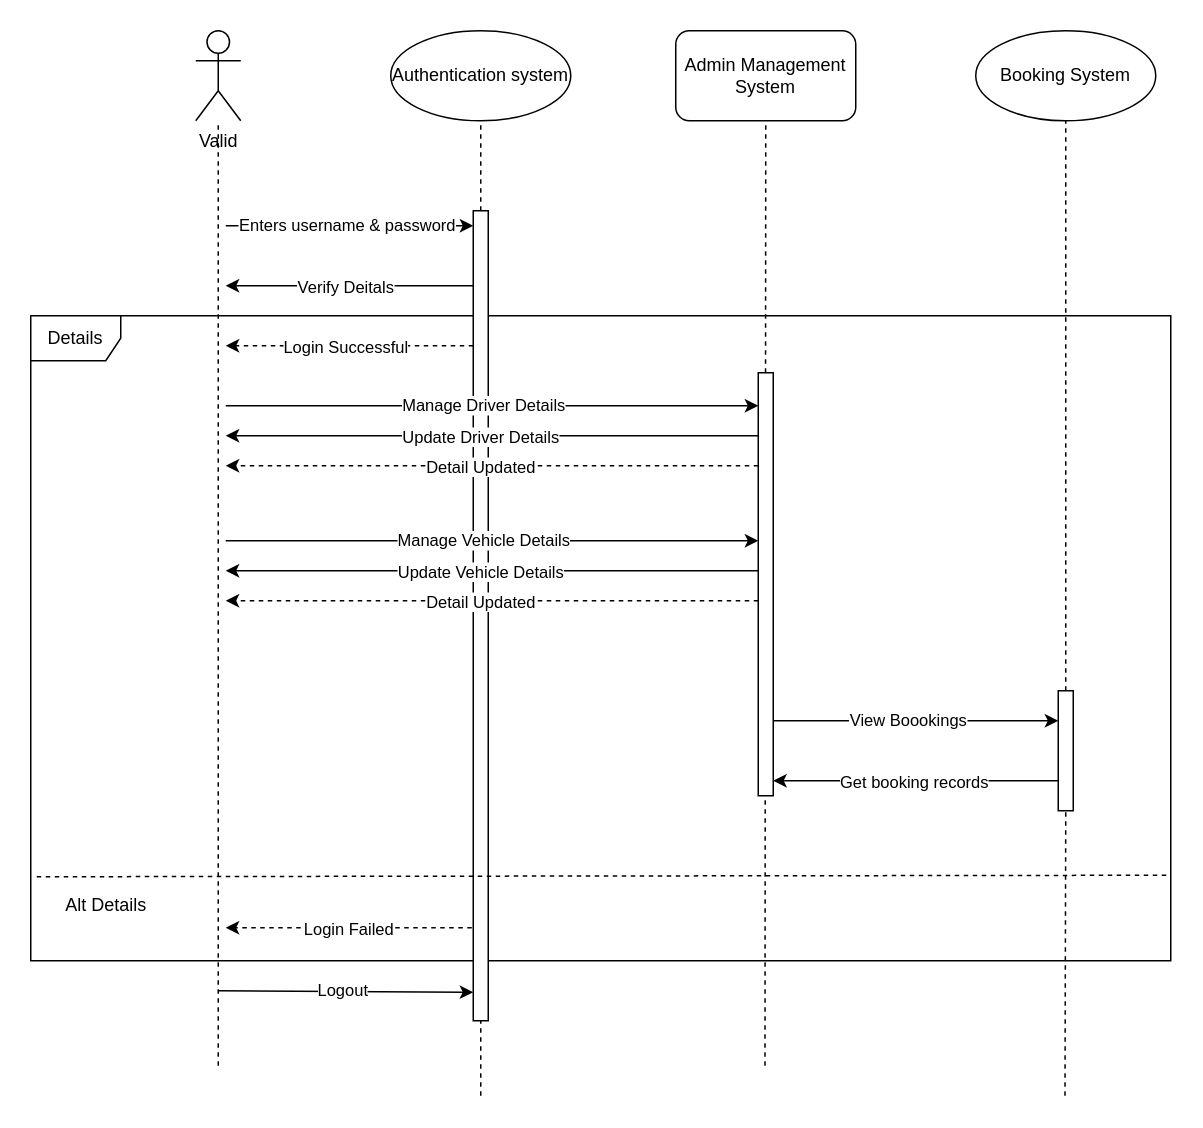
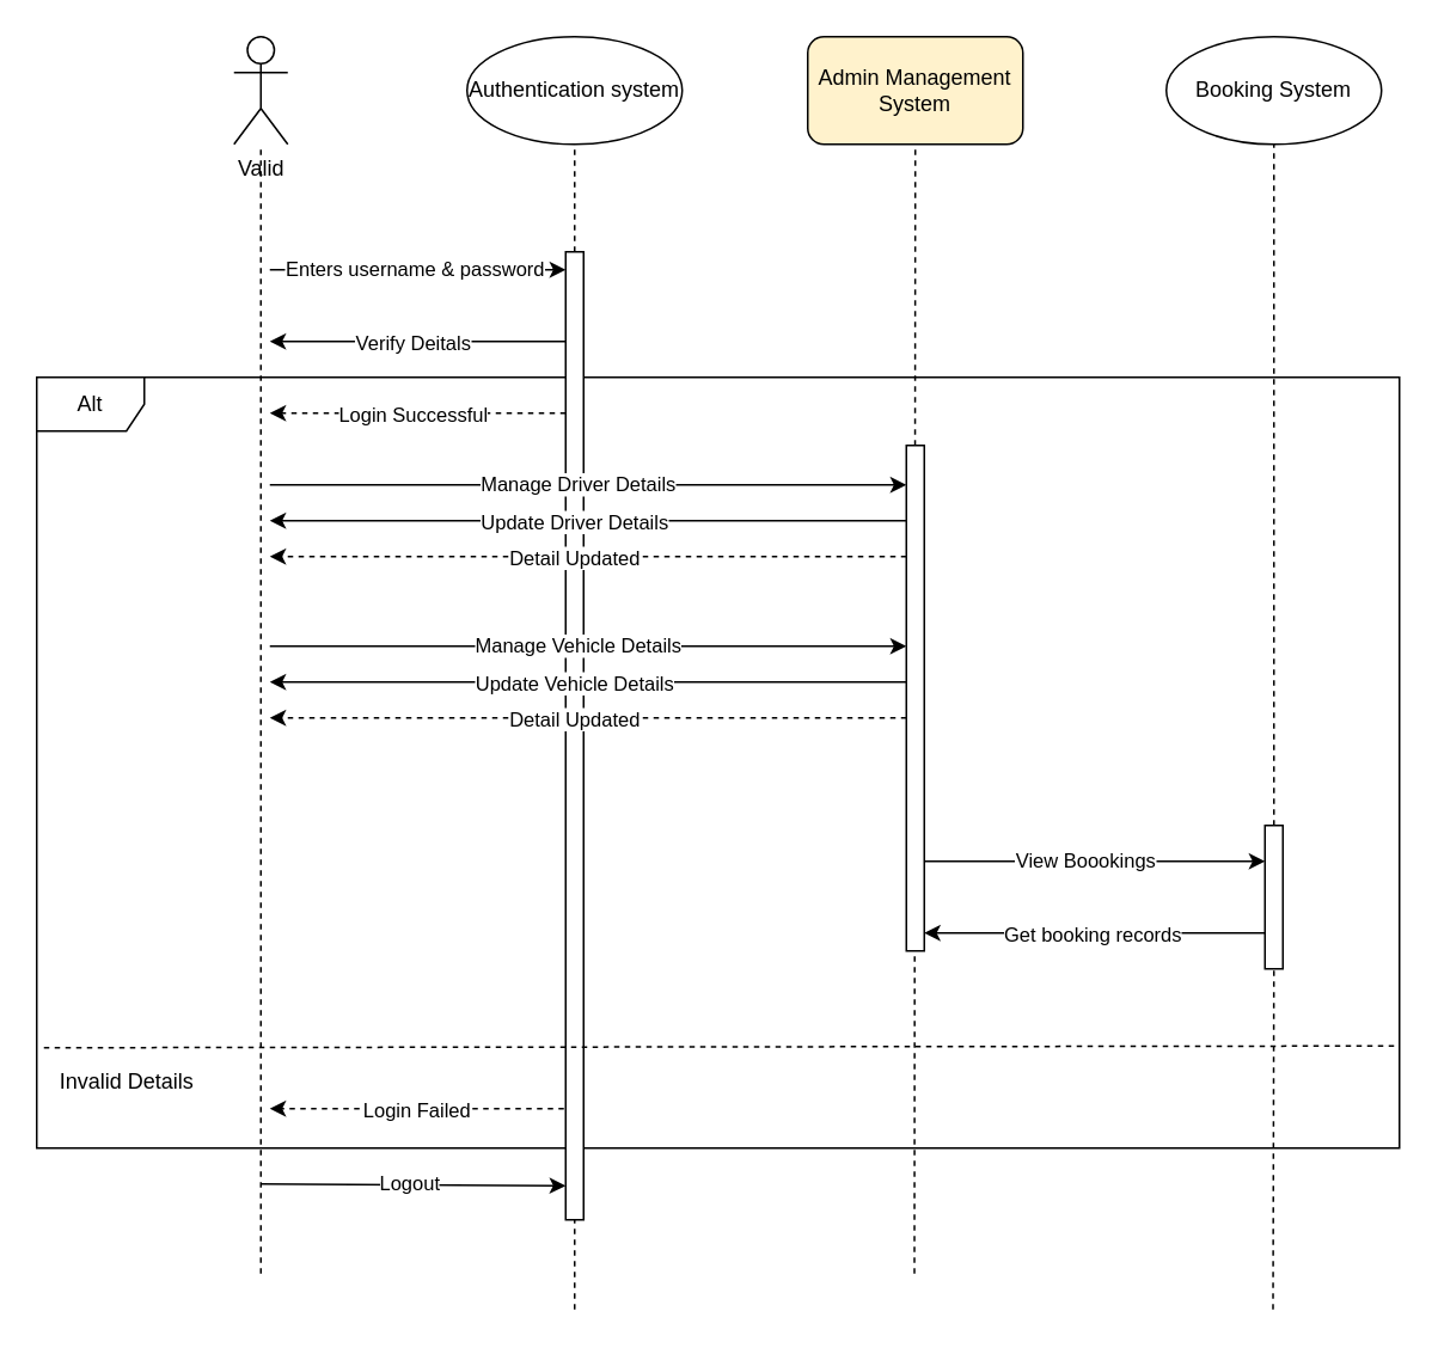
  <mxCell id="0" />
  <mxCell id="1" parent="0" />
  <mxCell id="2" value="Authentication system" style="ellipse;whiteSpace=wrap;html=1;" vertex="1" parent="1"><mxGeometry x="260" y="20" width="120" height="60" as="geometry" /></mxCell>
- <mxCell id="3" value="Admin Management System" style="rounded=1;whiteSpace=wrap;html=1;" vertex="1" parent="1"><mxGeometry x="450" y="20" width="120" height="60" as="geometry" /></mxCell>
+ <mxCell id="3" value="Admin Management System" style="rounded=1;whiteSpace=wrap;html=1;fillColor=#fff2cc;" vertex="1" parent="1"><mxGeometry x="450" y="20" width="120" height="60" as="geometry" /></mxCell>
  <mxCell id="4" value="Booking System" style="ellipse;whiteSpace=wrap;html=1;" vertex="1" parent="1"><mxGeometry x="650" y="20" width="120" height="60" as="geometry" /></mxCell>
  <mxCell id="5" value="&lt;span style=&quot;background-color: light-dark(#ffffff, var(--ge-dark-color, #121212));&quot;&gt;Valid&lt;/span&gt;" style="shape=umlActor;verticalLabelPosition=bottom;verticalAlign=top;html=1;outlineConnect=0;" vertex="1" parent="1"><mxGeometry x="130" y="20" width="30" height="60" as="geometry" /></mxCell>
  <mxCell id="6" value="" style="endArrow=none;dashed=1;html=1;rounded=0;" edge="1" parent="1" target="5"><mxGeometry width="50" height="50" relative="1" as="geometry"><mxPoint x="145" y="710" as="sourcePoint" /><mxPoint x="144.5" y="60" as="targetPoint" /></mxGeometry></mxCell>
  <mxCell id="7" value="" style="endArrow=none;dashed=1;html=1;rounded=0;entryX=0.5;entryY=1;entryDx=0;entryDy=0;" edge="1" parent="1" source="25" target="2"><mxGeometry width="50" height="50" relative="1" as="geometry"><mxPoint x="320" y="700" as="sourcePoint" /><mxPoint x="320" y="120" as="targetPoint" /></mxGeometry></mxCell>
  <mxCell id="8" value="" style="endArrow=none;dashed=1;html=1;rounded=0;entryX=0.5;entryY=1;entryDx=0;entryDy=0;" edge="1" parent="1" target="3"><mxGeometry width="50" height="50" relative="1" as="geometry"><mxPoint x="509.5" y="710" as="sourcePoint" /><mxPoint x="509.5" y="90" as="targetPoint" /></mxGeometry></mxCell>
  <mxCell id="9" value="" style="endArrow=none;dashed=1;html=1;rounded=0;entryX=0.5;entryY=1;entryDx=0;entryDy=0;" edge="1" parent="1" source="33" target="4"><mxGeometry width="50" height="50" relative="1" as="geometry"><mxPoint x="709.5" y="730" as="sourcePoint" /><mxPoint x="710" y="100" as="targetPoint" /></mxGeometry></mxCell>
  <mxCell id="10" value="" style="endArrow=classic;html=1;rounded=0;" edge="1" parent="1" target="25"><mxGeometry width="50" height="50" relative="1" as="geometry"><mxPoint x="150" y="150" as="sourcePoint" /><mxPoint x="310" y="150" as="targetPoint" /></mxGeometry></mxCell>
  <mxCell id="11" value="Enters username &amp;amp; password" style="edgeLabel;html=1;align=center;verticalAlign=middle;resizable=0;points=[];" vertex="1" connectable="0" parent="10"><mxGeometry x="-0.035" y="1" relative="1" as="geometry"><mxPoint as="offset" /></mxGeometry></mxCell>
  <mxCell id="12" value="" style="endArrow=classic;html=1;rounded=0;" edge="1" parent="1" source="25"><mxGeometry width="50" height="50" relative="1" as="geometry"><mxPoint x="320" y="190" as="sourcePoint" /><mxPoint x="150" y="190" as="targetPoint" /></mxGeometry></mxCell>
  <mxCell id="13" value="Verify Deitals" style="edgeLabel;html=1;align=center;verticalAlign=middle;resizable=0;points=[];" vertex="1" connectable="0" parent="12"><mxGeometry x="0.047" relative="1" as="geometry"><mxPoint as="offset" /></mxGeometry></mxCell>
- <mxCell id="14" value="Details" style="shape=umlFrame;whiteSpace=wrap;html=1;pointerEvents=0;" vertex="1" parent="1"><mxGeometry x="20" y="210" width="760" height="430" as="geometry" /></mxCell>
+ <mxCell id="14" value="Alt" style="shape=umlFrame;whiteSpace=wrap;html=1;pointerEvents=0;" vertex="1" parent="1"><mxGeometry x="20" y="210" width="760" height="430" as="geometry" /></mxCell>
  <mxCell id="15" value="" style="endArrow=classic;html=1;rounded=0;dashed=1;" edge="1" parent="1" source="25"><mxGeometry width="50" height="50" relative="1" as="geometry"><mxPoint x="320" y="230" as="sourcePoint" /><mxPoint x="150" y="230" as="targetPoint" /></mxGeometry></mxCell>
  <mxCell id="16" value="Login Successful" style="edgeLabel;html=1;align=center;verticalAlign=middle;resizable=0;points=[];" vertex="1" connectable="0" parent="15"><mxGeometry x="0.047" relative="1" as="geometry"><mxPoint as="offset" /></mxGeometry></mxCell>
  <mxCell id="17" value="" style="endArrow=classic;html=1;rounded=0;" edge="1" parent="1" target="33"><mxGeometry width="50" height="50" relative="1" as="geometry"><mxPoint x="510" y="480" as="sourcePoint" /><mxPoint x="700" y="480" as="targetPoint" /></mxGeometry></mxCell>
  <mxCell id="18" value="View Boookings" style="edgeLabel;html=1;align=center;verticalAlign=middle;resizable=0;points=[];" vertex="1" connectable="0" parent="17"><mxGeometry x="-0.035" y="1" relative="1" as="geometry"><mxPoint as="offset" /></mxGeometry></mxCell>
  <mxCell id="19" value="" style="endArrow=classic;html=1;rounded=0;" edge="1" parent="1" target="31"><mxGeometry width="50" height="50" relative="1" as="geometry"><mxPoint x="710" y="520" as="sourcePoint" /><mxPoint x="510" y="520" as="targetPoint" /></mxGeometry></mxCell>
  <mxCell id="20" value="Get booking records" style="edgeLabel;html=1;align=center;verticalAlign=middle;resizable=0;points=[];" vertex="1" connectable="0" parent="19"><mxGeometry x="0.047" relative="1" as="geometry"><mxPoint as="offset" /></mxGeometry></mxCell>
- <mxCell id="21" value="Alt Details" style="text;html=1;align=center;verticalAlign=middle;resizable=0;points=[];autosize=1;strokeColor=none;fillColor=none;" vertex="1" parent="1"><mxGeometry x="20" y="588" width="100" height="30" as="geometry" /></mxCell>
+ <mxCell id="21" value="Invalid Details" style="text;html=1;align=center;verticalAlign=middle;resizable=0;points=[];autosize=1;strokeColor=none;fillColor=none;" vertex="1" parent="1"><mxGeometry x="20" y="588" width="100" height="30" as="geometry" /></mxCell>
  <mxCell id="22" value="" style="endArrow=classic;html=1;rounded=0;dashed=1;" edge="1" parent="1"><mxGeometry width="50" height="50" relative="1" as="geometry"><mxPoint x="320" y="618" as="sourcePoint" /><mxPoint x="150" y="618" as="targetPoint" /></mxGeometry></mxCell>
  <mxCell id="23" value="Login Failed" style="edgeLabel;html=1;align=center;verticalAlign=middle;resizable=0;points=[];" vertex="1" connectable="0" parent="22"><mxGeometry x="0.047" relative="1" as="geometry"><mxPoint as="offset" /></mxGeometry></mxCell>
  <mxCell id="24" value="" style="endArrow=none;dashed=1;html=1;rounded=0;entryX=0.5;entryY=1;entryDx=0;entryDy=0;" edge="1" parent="1" target="25"><mxGeometry width="50" height="50" relative="1" as="geometry"><mxPoint x="320" y="730" as="sourcePoint" /><mxPoint x="320" y="80" as="targetPoint" /></mxGeometry></mxCell>
  <mxCell id="25" value="" style="html=1;points=[[0,0,0,0,5],[0,1,0,0,-5],[1,0,0,0,5],[1,1,0,0,-5]];perimeter=orthogonalPerimeter;outlineConnect=0;targetShapes=umlLifeline;portConstraint=eastwest;newEdgeStyle={&quot;curved&quot;:0,&quot;rounded&quot;:0};" vertex="1" parent="1"><mxGeometry x="315" y="140" width="10" height="540" as="geometry" /></mxCell>
  <mxCell id="26" value="" style="endArrow=classic;html=1;rounded=0;" edge="1" parent="1"><mxGeometry width="50" height="50" relative="1" as="geometry"><mxPoint x="505" y="290" as="sourcePoint" /><mxPoint x="150" y="290" as="targetPoint" /></mxGeometry></mxCell>
  <mxCell id="27" value="Update Driver Details" style="edgeLabel;html=1;align=center;verticalAlign=middle;resizable=0;points=[];" vertex="1" connectable="0" parent="26"><mxGeometry x="0.047" relative="1" as="geometry"><mxPoint as="offset" /></mxGeometry></mxCell>
  <mxCell id="28" value="" style="endArrow=classic;html=1;rounded=0;" edge="1" parent="1" target="31"><mxGeometry width="50" height="50" relative="1" as="geometry"><mxPoint x="150" y="270" as="sourcePoint" /><mxPoint x="480" y="270" as="targetPoint" /></mxGeometry></mxCell>
  <mxCell id="29" value="Manage Driver Details" style="edgeLabel;html=1;align=center;verticalAlign=middle;resizable=0;points=[];" vertex="1" connectable="0" parent="28"><mxGeometry x="-0.035" y="1" relative="1" as="geometry"><mxPoint as="offset" /></mxGeometry></mxCell>
  <mxCell id="30" value="" style="endArrow=none;dashed=1;html=1;rounded=0;exitX=0.005;exitY=0.796;exitDx=0;exitDy=0;exitPerimeter=0;entryX=0.999;entryY=0.794;entryDx=0;entryDy=0;entryPerimeter=0;" edge="1" parent="1"><mxGeometry width="50" height="50" relative="1" as="geometry"><mxPoint x="24" y="584" as="sourcePoint" /><mxPoint x="779" y="583" as="targetPoint" /></mxGeometry></mxCell>
  <mxCell id="31" value="" style="html=1;points=[[0,0,0,0,5],[0,1,0,0,-5],[1,0,0,0,5],[1,1,0,0,-5]];perimeter=orthogonalPerimeter;outlineConnect=0;targetShapes=umlLifeline;portConstraint=eastwest;newEdgeStyle={&quot;curved&quot;:0,&quot;rounded&quot;:0};" vertex="1" parent="1"><mxGeometry x="505" y="248" width="10" height="282" as="geometry" /></mxCell>
  <mxCell id="32" value="" style="endArrow=none;dashed=1;html=1;rounded=0;entryX=0.5;entryY=1;entryDx=0;entryDy=0;" edge="1" parent="1" target="33"><mxGeometry width="50" height="50" relative="1" as="geometry"><mxPoint x="709.5" y="730" as="sourcePoint" /><mxPoint x="710" y="80" as="targetPoint" /></mxGeometry></mxCell>
  <mxCell id="33" value="" style="html=1;points=[[0,0,0,0,5],[0,1,0,0,-5],[1,0,0,0,5],[1,1,0,0,-5]];perimeter=orthogonalPerimeter;outlineConnect=0;targetShapes=umlLifeline;portConstraint=eastwest;newEdgeStyle={&quot;curved&quot;:0,&quot;rounded&quot;:0};" vertex="1" parent="1"><mxGeometry x="705" y="460" width="10" height="80" as="geometry" /></mxCell>
  <mxCell id="34" value="" style="endArrow=classic;html=1;rounded=0;entryX=0.5;entryY=0.02;entryDx=0;entryDy=0;entryPerimeter=0;" edge="1" parent="1"><mxGeometry width="50" height="50" relative="1" as="geometry"><mxPoint x="145" y="660" as="sourcePoint" /><mxPoint x="315" y="661" as="targetPoint" /></mxGeometry></mxCell>
  <mxCell id="35" value="Logout" style="edgeLabel;html=1;align=center;verticalAlign=middle;resizable=0;points=[];" vertex="1" connectable="0" parent="34"><mxGeometry x="-0.035" y="1" relative="1" as="geometry"><mxPoint as="offset" /></mxGeometry></mxCell>
  <mxCell id="36" value="" style="endArrow=classic;html=1;rounded=0;dashed=1;" edge="1" parent="1"><mxGeometry width="50" height="50" relative="1" as="geometry"><mxPoint x="505" y="310" as="sourcePoint" /><mxPoint x="150" y="310" as="targetPoint" /></mxGeometry></mxCell>
  <mxCell id="37" value="Detail Updated" style="edgeLabel;html=1;align=center;verticalAlign=middle;resizable=0;points=[];" vertex="1" connectable="0" parent="36"><mxGeometry x="0.047" relative="1" as="geometry"><mxPoint as="offset" /></mxGeometry></mxCell>
  <mxCell id="38" value="" style="endArrow=classic;html=1;rounded=0;" edge="1" parent="1"><mxGeometry width="50" height="50" relative="1" as="geometry"><mxPoint x="505" y="380" as="sourcePoint" /><mxPoint x="150" y="380" as="targetPoint" /></mxGeometry></mxCell>
  <mxCell id="39" value="Update Vehicle Details" style="edgeLabel;html=1;align=center;verticalAlign=middle;resizable=0;points=[];" vertex="1" connectable="0" parent="38"><mxGeometry x="0.047" relative="1" as="geometry"><mxPoint as="offset" /></mxGeometry></mxCell>
  <mxCell id="40" value="" style="endArrow=classic;html=1;rounded=0;" edge="1" parent="1"><mxGeometry width="50" height="50" relative="1" as="geometry"><mxPoint x="150" y="360" as="sourcePoint" /><mxPoint x="505" y="360" as="targetPoint" /></mxGeometry></mxCell>
  <mxCell id="41" value="Manage Vehicle Details" style="edgeLabel;html=1;align=center;verticalAlign=middle;resizable=0;points=[];" vertex="1" connectable="0" parent="40"><mxGeometry x="-0.035" y="1" relative="1" as="geometry"><mxPoint as="offset" /></mxGeometry></mxCell>
  <mxCell id="42" value="" style="endArrow=classic;html=1;rounded=0;dashed=1;" edge="1" parent="1"><mxGeometry width="50" height="50" relative="1" as="geometry"><mxPoint x="505" y="400" as="sourcePoint" /><mxPoint x="150" y="400" as="targetPoint" /></mxGeometry></mxCell>
  <mxCell id="43" value="Detail Updated" style="edgeLabel;html=1;align=center;verticalAlign=middle;resizable=0;points=[];" vertex="1" connectable="0" parent="42"><mxGeometry x="0.047" relative="1" as="geometry"><mxPoint as="offset" /></mxGeometry></mxCell>
